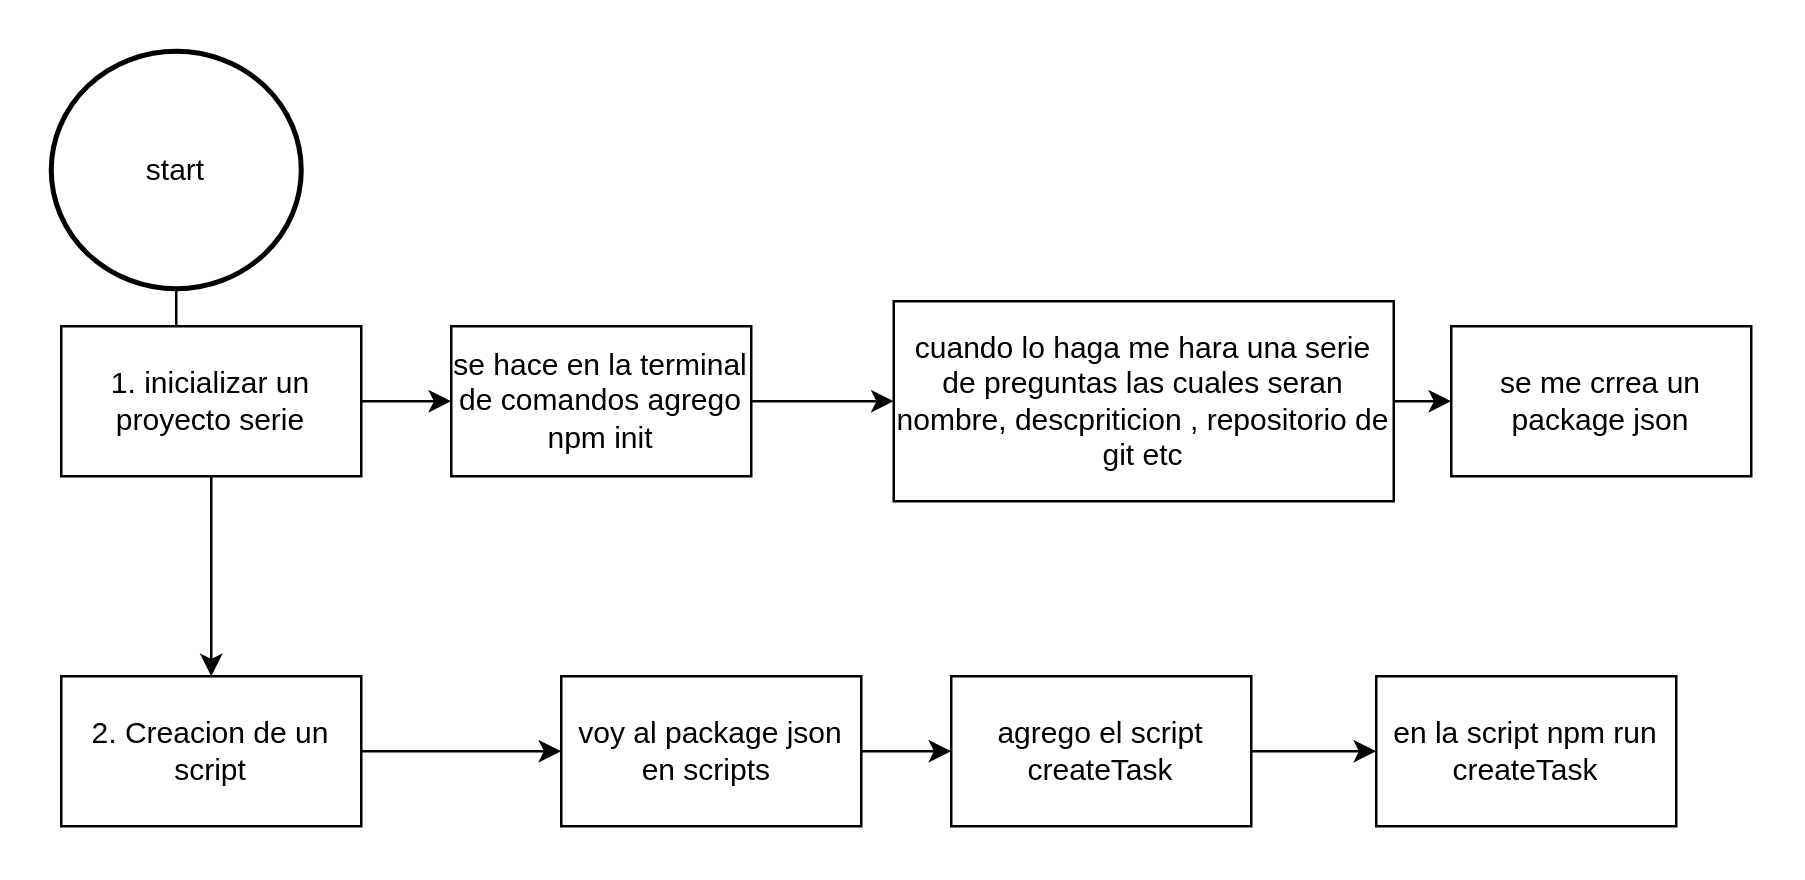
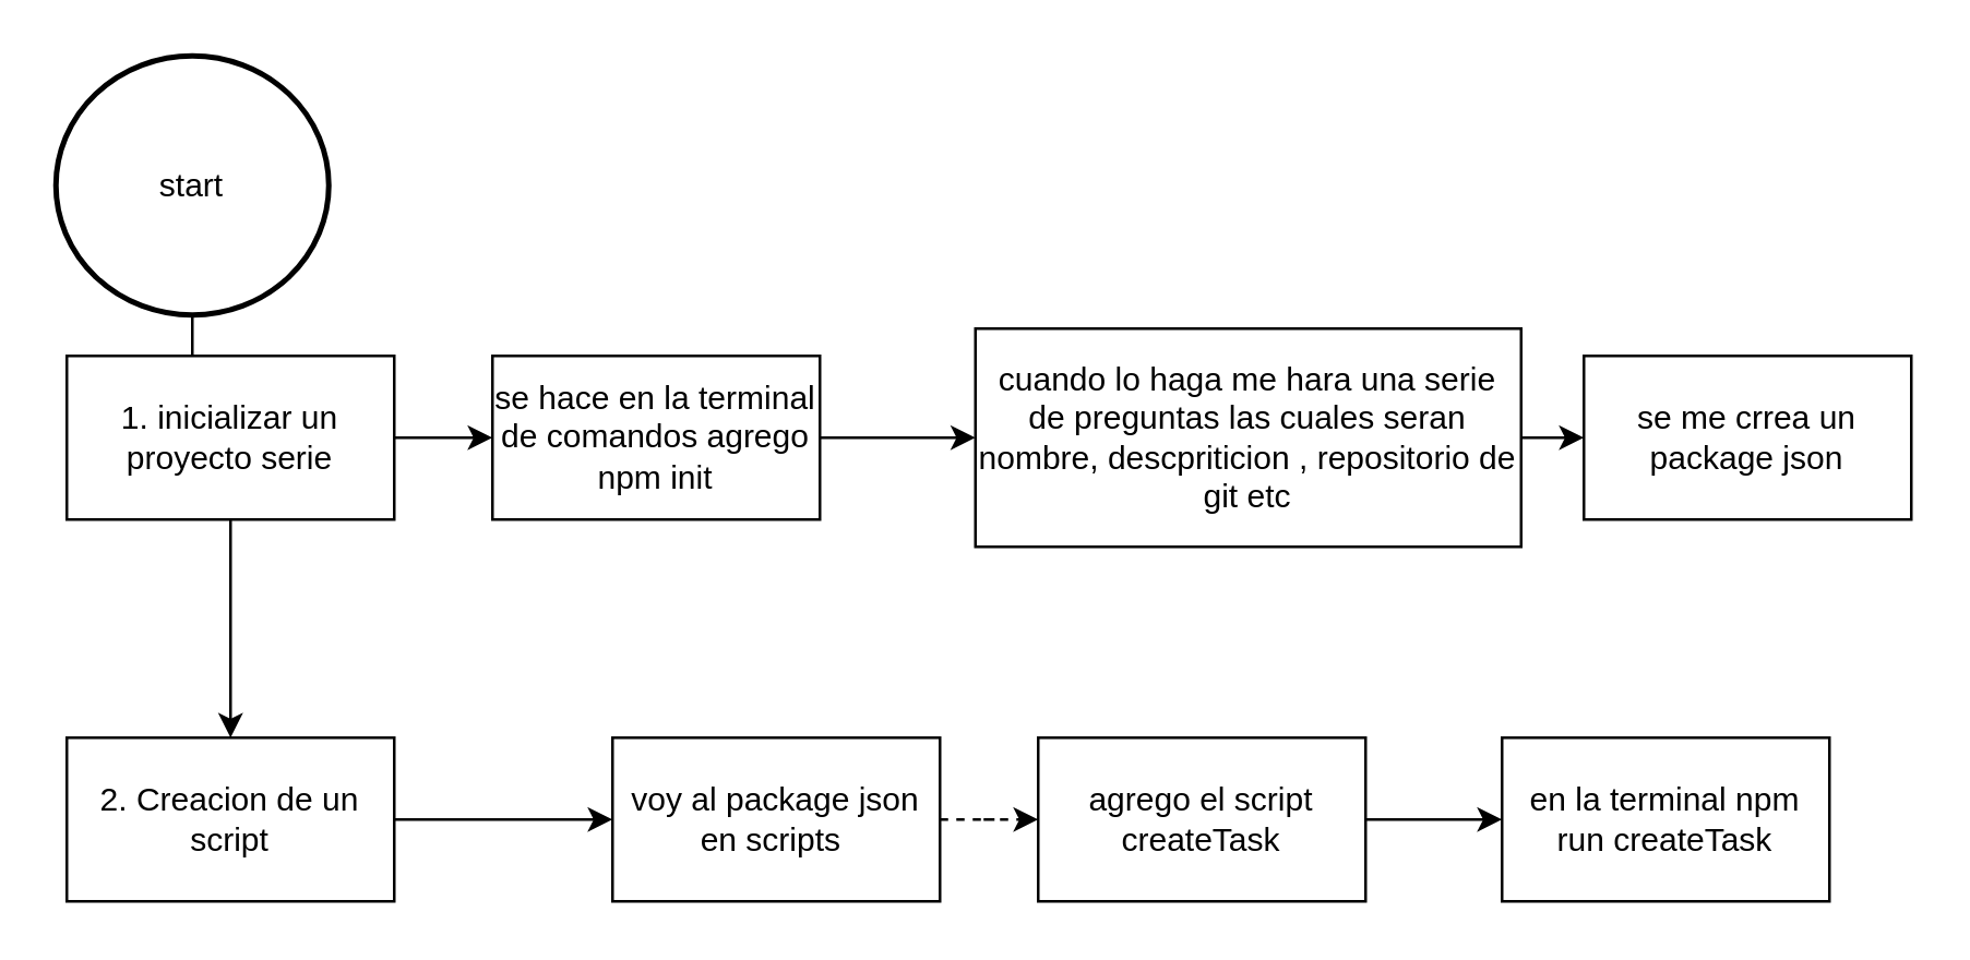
  <mxCell id="0" />
  <mxCell id="1" parent="0" />
  <mxCell id="2" value="" style="edgeStyle=orthogonalEdgeStyle;rounded=0;orthogonalLoop=1;jettySize=auto;html=1;" edge="1" parent="1" source="3" target="6"><mxGeometry relative="1" as="geometry" /></mxCell>
  <mxCell id="3" value="start&lt;br&gt;" style="strokeWidth=2;html=1;shape=mxgraph.flowchart.start_1;whiteSpace=wrap;" vertex="1" parent="1"><mxGeometry x="20" y="20" width="100" height="95" as="geometry" /></mxCell>
  <mxCell id="4" value="" style="edgeStyle=orthogonalEdgeStyle;rounded=0;orthogonalLoop=1;jettySize=auto;html=1;" edge="1" parent="1" source="6" target="8"><mxGeometry relative="1" as="geometry" /></mxCell>
  <mxCell id="5" value="" style="edgeStyle=orthogonalEdgeStyle;rounded=0;orthogonalLoop=1;jettySize=auto;html=1;" edge="1" parent="1" source="6" target="13"><mxGeometry relative="1" as="geometry" /></mxCell>
  <mxCell id="6" value="1. inicializar un proyecto serie" style="whiteSpace=wrap;html=1;" vertex="1" parent="1"><mxGeometry x="24" y="130" width="120" height="60" as="geometry" /></mxCell>
  <mxCell id="7" value="" style="edgeStyle=orthogonalEdgeStyle;rounded=0;orthogonalLoop=1;jettySize=auto;html=1;" edge="1" parent="1" source="8" target="10"><mxGeometry relative="1" as="geometry" /></mxCell>
  <mxCell id="8" value="se hace en la terminal de comandos agrego npm init" style="whiteSpace=wrap;html=1;" vertex="1" parent="1"><mxGeometry x="180" y="130" width="120" height="60" as="geometry" /></mxCell>
  <mxCell id="9" value="" style="edgeStyle=orthogonalEdgeStyle;rounded=0;orthogonalLoop=1;jettySize=auto;html=1;" edge="1" parent="1" source="10" target="11"><mxGeometry relative="1" as="geometry" /></mxCell>
  <mxCell id="10" value="cuando lo haga me hara una serie de preguntas las cuales seran nombre, descpriticion , repositorio de git etc" style="whiteSpace=wrap;html=1;" vertex="1" parent="1"><mxGeometry x="357" y="120" width="200" height="80" as="geometry" /></mxCell>
  <mxCell id="11" value="se me crrea un package json" style="whiteSpace=wrap;html=1;" vertex="1" parent="1"><mxGeometry x="580" y="130" width="120" height="60" as="geometry" /></mxCell>
  <mxCell id="12" value="" style="edgeStyle=orthogonalEdgeStyle;rounded=0;orthogonalLoop=1;jettySize=auto;html=1;" edge="1" parent="1" source="13" target="15"><mxGeometry relative="1" as="geometry" /></mxCell>
  <mxCell id="13" value="2. Creacion de un script" style="whiteSpace=wrap;html=1;" vertex="1" parent="1"><mxGeometry x="24" y="270" width="120" height="60" as="geometry" /></mxCell>
- <mxCell id="14" value="" style="edgeStyle=orthogonalEdgeStyle;rounded=0;orthogonalLoop=1;jettySize=auto;html=1;" edge="1" parent="1" source="15" target="17"><mxGeometry relative="1" as="geometry" /></mxCell>
+ <mxCell id="14" value="" style="edgeStyle=orthogonalEdgeStyle;rounded=0;orthogonalLoop=1;jettySize=auto;html=1;dashed=1;" edge="1" parent="1" source="15" target="17"><mxGeometry relative="1" as="geometry" /></mxCell>
  <mxCell id="15" value="voy al package json en scripts&amp;nbsp;" style="whiteSpace=wrap;html=1;" vertex="1" parent="1"><mxGeometry x="224" y="270" width="120" height="60" as="geometry" /></mxCell>
  <mxCell id="16" value="" style="edgeStyle=orthogonalEdgeStyle;rounded=0;orthogonalLoop=1;jettySize=auto;html=1;" edge="1" parent="1" source="17" target="18"><mxGeometry relative="1" as="geometry" /></mxCell>
  <mxCell id="17" value="agrego el script createTask" style="whiteSpace=wrap;html=1;" vertex="1" parent="1"><mxGeometry x="380" y="270" width="120" height="60" as="geometry" /></mxCell>
- <mxCell id="18" value="en la script npm run createTask" style="whiteSpace=wrap;html=1;" vertex="1" parent="1"><mxGeometry x="550" y="270" width="120" height="60" as="geometry" /></mxCell>
+ <mxCell id="18" value="en la terminal npm run createTask" style="whiteSpace=wrap;html=1;" vertex="1" parent="1"><mxGeometry x="550" y="270" width="120" height="60" as="geometry" /></mxCell>
